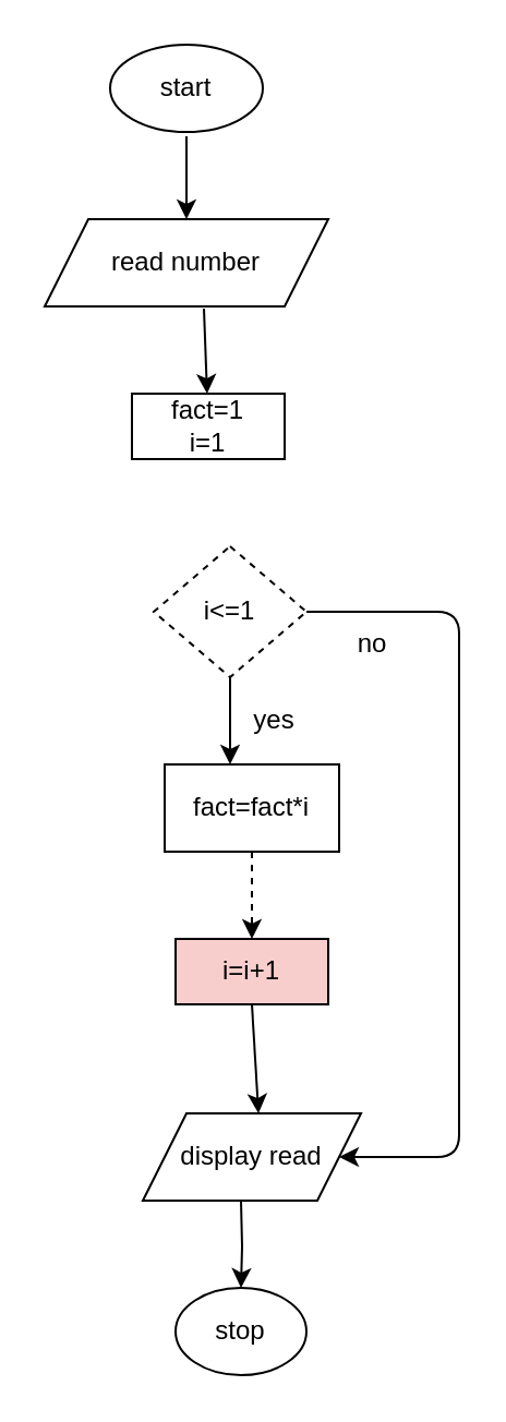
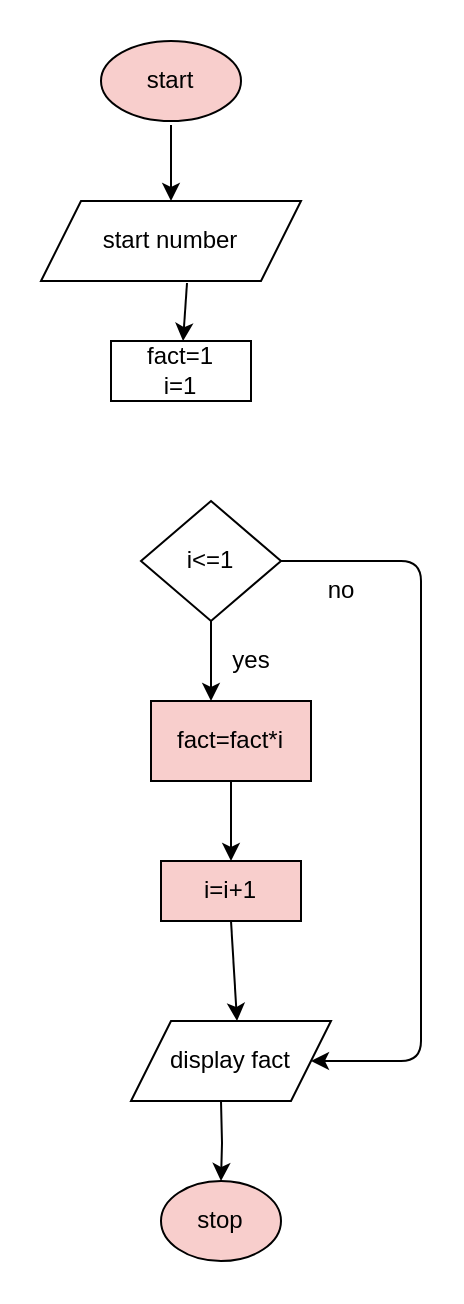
  <mxCell id="0" />
  <mxCell id="1" parent="0" />
- <mxCell id="2" value="start" style="ellipse;whiteSpace=wrap;html=1;" vertex="1" parent="1"><mxGeometry x="50" y="20" width="70" height="40" as="geometry" /></mxCell>
- <mxCell id="3" value="read number" style="shape=parallelogram;perimeter=parallelogramPerimeter;whiteSpace=wrap;html=1;fixedSize=1;" vertex="1" parent="1"><mxGeometry x="20" y="100" width="130" height="40" as="geometry" /></mxCell>
- <mxCell id="4" value="fact=1&lt;br&gt;i=1" style="rounded=0;whiteSpace=wrap;html=1;" vertex="1" parent="1"><mxGeometry x="60" y="180" width="70" height="30" as="geometry" /></mxCell>
+ <mxCell id="2" value="start" style="ellipse;whiteSpace=wrap;html=1;fillColor=#f8cecc;" vertex="1" parent="1"><mxGeometry x="50" y="20" width="70" height="40" as="geometry" /></mxCell>
+ <mxCell id="3" value="start number" style="shape=parallelogram;perimeter=parallelogramPerimeter;whiteSpace=wrap;html=1;fixedSize=1;" vertex="1" parent="1"><mxGeometry x="20" y="100" width="130" height="40" as="geometry" /></mxCell>
+ <mxCell id="4" value="fact=1&lt;br&gt;i=1" style="rounded=0;whiteSpace=wrap;html=1;" vertex="1" parent="1"><mxGeometry x="55" y="170" width="70" height="30" as="geometry" /></mxCell>
  <mxCell id="5" value="" style="edgeStyle=orthogonalEdgeStyle;rounded=0;orthogonalLoop=1;jettySize=auto;html=1;startArrow=none;" edge="1" parent="1" target="7"><mxGeometry relative="1" as="geometry"><mxPoint x="110" y="550" as="sourcePoint" /></mxGeometry></mxCell>
- <mxCell id="6" value="i&amp;lt;=1" style="rhombus;whiteSpace=wrap;html=1;dashed=1;" vertex="1" parent="1"><mxGeometry x="70" y="250" width="70" height="60" as="geometry" /></mxCell>
- <mxCell id="7" value="stop" style="ellipse;whiteSpace=wrap;html=1;" vertex="1" parent="1"><mxGeometry x="80" y="590" width="60" height="40" as="geometry" /></mxCell>
+ <mxCell id="6" value="i&amp;lt;=1" style="rhombus;whiteSpace=wrap;html=1;" vertex="1" parent="1"><mxGeometry x="70" y="250" width="70" height="60" as="geometry" /></mxCell>
+ <mxCell id="7" value="stop" style="ellipse;whiteSpace=wrap;html=1;fillColor=#f8cecc;" vertex="1" parent="1"><mxGeometry x="80" y="590" width="60" height="40" as="geometry" /></mxCell>
  <mxCell id="8" value="" style="endArrow=classic;html=1;" edge="1" parent="1" target="4"><mxGeometry width="50" height="50" relative="1" as="geometry"><mxPoint x="93" y="141" as="sourcePoint" /><mxPoint x="150" y="270" as="targetPoint" /></mxGeometry></mxCell>
  <mxCell id="9" value="" style="endArrow=classic;html=1;entryX=0.5;entryY=0;entryDx=0;entryDy=0;" edge="1" parent="1" target="3"><mxGeometry width="50" height="50" relative="1" as="geometry"><mxPoint x="85" y="62" as="sourcePoint" /><mxPoint x="170" y="170" as="targetPoint" /></mxGeometry></mxCell>
  <mxCell id="10" value="" style="endArrow=classic;html=1;exitX=0.5;exitY=1;exitDx=0;exitDy=0;" edge="1" parent="1" source="6"><mxGeometry width="50" height="50" relative="1" as="geometry"><mxPoint x="120" y="220" as="sourcePoint" /><mxPoint x="105" y="350" as="targetPoint" /></mxGeometry></mxCell>
  <mxCell id="11" value="" style="endArrow=classic;html=1;entryX=1;entryY=0.5;entryDx=0;entryDy=0;exitX=1;exitY=0.5;exitDx=0;exitDy=0;" edge="1" parent="1" source="6"><mxGeometry width="50" height="50" relative="1" as="geometry"><mxPoint x="120" y="310" as="sourcePoint" /><mxPoint x="155" y="530" as="targetPoint" /><Array as="points"><mxPoint x="210" y="280" /><mxPoint x="210" y="530" /></Array></mxGeometry></mxCell>
  <mxCell id="12" value="yes" style="text;html=1;align=center;verticalAlign=middle;resizable=0;points=[];autosize=1;strokeColor=none;" vertex="1" parent="1"><mxGeometry x="110" y="320" width="30" height="20" as="geometry" /></mxCell>
  <mxCell id="13" value="no" style="text;html=1;align=center;verticalAlign=middle;resizable=0;points=[];autosize=1;strokeColor=none;" vertex="1" parent="1"><mxGeometry x="155" y="285" width="30" height="20" as="geometry" /></mxCell>
- <mxCell id="14" value="fact=fact*i" style="rounded=0;whiteSpace=wrap;html=1;" vertex="1" parent="1"><mxGeometry x="75" y="350" width="80" height="40" as="geometry" /></mxCell>
+ <mxCell id="14" value="fact=fact*i" style="rounded=0;whiteSpace=wrap;html=1;fillColor=#f8cecc;" vertex="1" parent="1"><mxGeometry x="75" y="350" width="80" height="40" as="geometry" /></mxCell>
  <mxCell id="15" value="i=i+1" style="rounded=0;whiteSpace=wrap;html=1;fillColor=#f8cecc;" vertex="1" parent="1"><mxGeometry x="80" y="430" width="70" height="30" as="geometry" /></mxCell>
- <mxCell id="16" value="" style="endArrow=classic;html=1;exitX=0.5;exitY=1;exitDx=0;exitDy=0;entryX=0.5;entryY=0;entryDx=0;entryDy=0;dashed=1;" edge="1" parent="1" source="14" target="15"><mxGeometry width="50" height="50" relative="1" as="geometry"><mxPoint x="120" y="580" as="sourcePoint" /><mxPoint x="170" y="530" as="targetPoint" /></mxGeometry></mxCell>
+ <mxCell id="16" value="" style="endArrow=classic;html=1;exitX=0.5;exitY=1;exitDx=0;exitDy=0;entryX=0.5;entryY=0;entryDx=0;entryDy=0;" edge="1" parent="1" source="14" target="15"><mxGeometry width="50" height="50" relative="1" as="geometry"><mxPoint x="120" y="580" as="sourcePoint" /><mxPoint x="170" y="530" as="targetPoint" /></mxGeometry></mxCell>
  <mxCell id="17" value="" style="endArrow=classic;html=1;exitX=0.5;exitY=1;exitDx=0;exitDy=0;entryX=0.589;entryY=0;entryDx=0;entryDy=0;entryPerimeter=0;" edge="1" parent="1" source="15"><mxGeometry width="50" height="50" relative="1" as="geometry"><mxPoint x="120" y="580" as="sourcePoint" /><mxPoint x="118.01" y="510" as="targetPoint" /></mxGeometry></mxCell>
- <mxCell id="18" value="display read" style="shape=parallelogram;perimeter=parallelogramPerimeter;whiteSpace=wrap;html=1;fixedSize=1;" vertex="1" parent="1"><mxGeometry x="65" y="510" width="100" height="40" as="geometry" /></mxCell>
+ <mxCell id="18" value="display fact" style="shape=parallelogram;perimeter=parallelogramPerimeter;whiteSpace=wrap;html=1;fixedSize=1;" vertex="1" parent="1"><mxGeometry x="65" y="510" width="100" height="40" as="geometry" /></mxCell>
